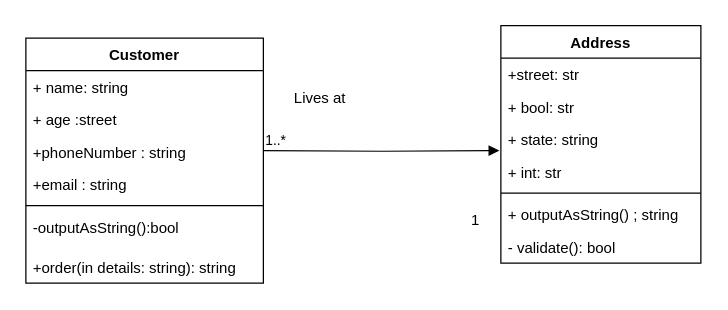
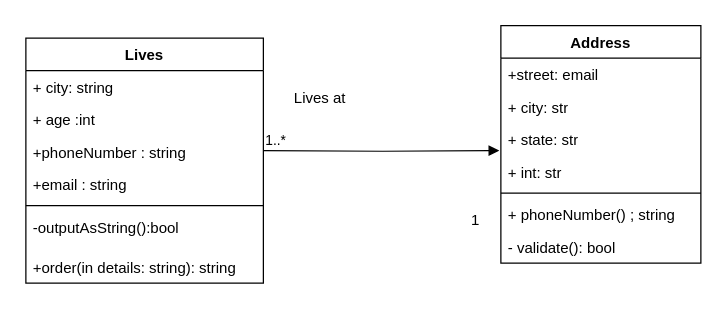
  <mxCell id="0" />
  <mxCell id="1" parent="0" />
- <mxCell id="2" value="Customer" style="swimlane;fontStyle=1;align=center;verticalAlign=top;childLayout=stackLayout;horizontal=1;startSize=26;horizontalStack=0;resizeParent=1;resizeParentMax=0;resizeLast=0;collapsible=1;marginBottom=0;whiteSpace=wrap;html=1;" vertex="1" parent="1"><mxGeometry x="20" y="30" width="190" height="196" as="geometry" /></mxCell>
- <mxCell id="3" value="+ name: string" style="text;strokeColor=none;fillColor=none;align=left;verticalAlign=top;spacingLeft=4;spacingRight=4;overflow=hidden;rotatable=0;points=[[0,0.5],[1,0.5]];portConstraint=eastwest;whiteSpace=wrap;html=1;" vertex="1" parent="2"><mxGeometry y="26" width="190" height="26" as="geometry" /></mxCell>
- <mxCell id="4" value="+ age :street&amp;nbsp;" style="text;strokeColor=none;fillColor=none;align=left;verticalAlign=top;spacingLeft=4;spacingRight=4;overflow=hidden;rotatable=0;points=[[0,0.5],[1,0.5]];portConstraint=eastwest;whiteSpace=wrap;html=1;" vertex="1" parent="2"><mxGeometry y="52" width="190" height="26" as="geometry" /></mxCell>
+ <mxCell id="2" value="Lives" style="swimlane;fontStyle=1;align=center;verticalAlign=top;childLayout=stackLayout;horizontal=1;startSize=26;horizontalStack=0;resizeParent=1;resizeParentMax=0;resizeLast=0;collapsible=1;marginBottom=0;whiteSpace=wrap;html=1;" vertex="1" parent="1"><mxGeometry x="20" y="30" width="190" height="196" as="geometry" /></mxCell>
+ <mxCell id="3" value="+ city: string" style="text;strokeColor=none;fillColor=none;align=left;verticalAlign=top;spacingLeft=4;spacingRight=4;overflow=hidden;rotatable=0;points=[[0,0.5],[1,0.5]];portConstraint=eastwest;whiteSpace=wrap;html=1;" vertex="1" parent="2"><mxGeometry y="26" width="190" height="26" as="geometry" /></mxCell>
+ <mxCell id="4" value="+ age :int&amp;nbsp;" style="text;strokeColor=none;fillColor=none;align=left;verticalAlign=top;spacingLeft=4;spacingRight=4;overflow=hidden;rotatable=0;points=[[0,0.5],[1,0.5]];portConstraint=eastwest;whiteSpace=wrap;html=1;" vertex="1" parent="2"><mxGeometry y="52" width="190" height="26" as="geometry" /></mxCell>
  <mxCell id="5" value="+phoneNumber : string" style="text;strokeColor=none;fillColor=none;align=left;verticalAlign=top;spacingLeft=4;spacingRight=4;overflow=hidden;rotatable=0;points=[[0,0.5],[1,0.5]];portConstraint=eastwest;whiteSpace=wrap;html=1;" vertex="1" parent="2"><mxGeometry y="78" width="190" height="26" as="geometry" /></mxCell>
  <mxCell id="6" value="+email : string" style="text;strokeColor=none;fillColor=none;align=left;verticalAlign=top;spacingLeft=4;spacingRight=4;overflow=hidden;rotatable=0;points=[[0,0.5],[1,0.5]];portConstraint=eastwest;whiteSpace=wrap;html=1;" vertex="1" parent="2"><mxGeometry y="104" width="190" height="26" as="geometry" /></mxCell>
  <mxCell id="7" value="" style="line;strokeWidth=1;fillColor=none;align=left;verticalAlign=middle;spacingTop=-1;spacingLeft=3;spacingRight=3;rotatable=0;labelPosition=right;points=[];portConstraint=eastwest;strokeColor=inherit;" vertex="1" parent="2"><mxGeometry y="130" width="190" height="8" as="geometry" /></mxCell>
  <mxCell id="8" value="-outputAsString():bool" style="text;strokeColor=none;fillColor=none;align=left;verticalAlign=top;spacingLeft=4;spacingRight=4;overflow=hidden;rotatable=0;points=[[0,0.5],[1,0.5]];portConstraint=eastwest;whiteSpace=wrap;html=1;" vertex="1" parent="2"><mxGeometry y="138" width="190" height="32" as="geometry" /></mxCell>
  <mxCell id="9" value="+order(in details: string): string" style="text;strokeColor=none;fillColor=none;align=left;verticalAlign=top;spacingLeft=4;spacingRight=4;overflow=hidden;rotatable=0;points=[[0,0.5],[1,0.5]];portConstraint=eastwest;whiteSpace=wrap;html=1;" vertex="1" parent="2"><mxGeometry y="170" width="190" height="26" as="geometry" /></mxCell>
  <mxCell id="10" value="Address" style="swimlane;fontStyle=1;align=center;verticalAlign=top;childLayout=stackLayout;horizontal=1;startSize=26;horizontalStack=0;resizeParent=1;resizeParentMax=0;resizeLast=0;collapsible=1;marginBottom=0;whiteSpace=wrap;html=1;" vertex="1" parent="1"><mxGeometry x="400" y="20" width="160" height="190" as="geometry" /></mxCell>
- <mxCell id="11" value="+street: str" style="text;strokeColor=none;fillColor=none;align=left;verticalAlign=top;spacingLeft=4;spacingRight=4;overflow=hidden;rotatable=0;points=[[0,0.5],[1,0.5]];portConstraint=eastwest;whiteSpace=wrap;html=1;" vertex="1" parent="10"><mxGeometry y="26" width="160" height="26" as="geometry" /></mxCell>
- <mxCell id="12" value="+ bool: str" style="text;strokeColor=none;fillColor=none;align=left;verticalAlign=top;spacingLeft=4;spacingRight=4;overflow=hidden;rotatable=0;points=[[0,0.5],[1,0.5]];portConstraint=eastwest;whiteSpace=wrap;html=1;" vertex="1" parent="10"><mxGeometry y="52" width="160" height="26" as="geometry" /></mxCell>
- <mxCell id="13" value="+ state: string" style="text;strokeColor=none;fillColor=none;align=left;verticalAlign=top;spacingLeft=4;spacingRight=4;overflow=hidden;rotatable=0;points=[[0,0.5],[1,0.5]];portConstraint=eastwest;whiteSpace=wrap;html=1;" vertex="1" parent="10"><mxGeometry y="78" width="160" height="26" as="geometry" /></mxCell>
+ <mxCell id="11" value="+street: email" style="text;strokeColor=none;fillColor=none;align=left;verticalAlign=top;spacingLeft=4;spacingRight=4;overflow=hidden;rotatable=0;points=[[0,0.5],[1,0.5]];portConstraint=eastwest;whiteSpace=wrap;html=1;" vertex="1" parent="10"><mxGeometry y="26" width="160" height="26" as="geometry" /></mxCell>
+ <mxCell id="12" value="+ city: str" style="text;strokeColor=none;fillColor=none;align=left;verticalAlign=top;spacingLeft=4;spacingRight=4;overflow=hidden;rotatable=0;points=[[0,0.5],[1,0.5]];portConstraint=eastwest;whiteSpace=wrap;html=1;" vertex="1" parent="10"><mxGeometry y="52" width="160" height="26" as="geometry" /></mxCell>
+ <mxCell id="13" value="+ state: str" style="text;strokeColor=none;fillColor=none;align=left;verticalAlign=top;spacingLeft=4;spacingRight=4;overflow=hidden;rotatable=0;points=[[0,0.5],[1,0.5]];portConstraint=eastwest;whiteSpace=wrap;html=1;" vertex="1" parent="10"><mxGeometry y="78" width="160" height="26" as="geometry" /></mxCell>
  <mxCell id="14" value="+ int: str" style="text;strokeColor=none;fillColor=none;align=left;verticalAlign=top;spacingLeft=4;spacingRight=4;overflow=hidden;rotatable=0;points=[[0,0.5],[1,0.5]];portConstraint=eastwest;whiteSpace=wrap;html=1;" vertex="1" parent="10"><mxGeometry y="104" width="160" height="26" as="geometry" /></mxCell>
  <mxCell id="15" value="" style="line;strokeWidth=1;fillColor=none;align=left;verticalAlign=middle;spacingTop=-1;spacingLeft=3;spacingRight=3;rotatable=0;labelPosition=right;points=[];portConstraint=eastwest;strokeColor=inherit;" vertex="1" parent="10"><mxGeometry y="130" width="160" height="8" as="geometry" /></mxCell>
- <mxCell id="16" value="+ outputAsString() ; string" style="text;strokeColor=none;fillColor=none;align=left;verticalAlign=top;spacingLeft=4;spacingRight=4;overflow=hidden;rotatable=0;points=[[0,0.5],[1,0.5]];portConstraint=eastwest;whiteSpace=wrap;html=1;" vertex="1" parent="10"><mxGeometry y="138" width="160" height="26" as="geometry" /></mxCell>
+ <mxCell id="16" value="+ phoneNumber() ; string" style="text;strokeColor=none;fillColor=none;align=left;verticalAlign=top;spacingLeft=4;spacingRight=4;overflow=hidden;rotatable=0;points=[[0,0.5],[1,0.5]];portConstraint=eastwest;whiteSpace=wrap;html=1;" vertex="1" parent="10"><mxGeometry y="138" width="160" height="26" as="geometry" /></mxCell>
  <mxCell id="17" value="- validate(): bool" style="text;strokeColor=none;fillColor=none;align=left;verticalAlign=top;spacingLeft=4;spacingRight=4;overflow=hidden;rotatable=0;points=[[0,0.5],[1,0.5]];portConstraint=eastwest;whiteSpace=wrap;html=1;" vertex="1" parent="10"><mxGeometry y="164" width="160" height="26" as="geometry" /></mxCell>
  <mxCell id="18" value="" style="endArrow=block;endFill=1;html=1;edgeStyle=orthogonalEdgeStyle;align=left;verticalAlign=top;rounded=0;entryX=-0.008;entryY=0.846;entryDx=0;entryDy=0;entryPerimeter=0;" edge="1" parent="1" target="13"><mxGeometry x="-1" relative="1" as="geometry"><mxPoint x="210" y="120" as="sourcePoint" /><mxPoint x="370" y="120" as="targetPoint" /></mxGeometry></mxCell>
  <mxCell id="19" value="1..*" style="edgeLabel;resizable=0;html=1;align=left;verticalAlign=bottom;" connectable="0" vertex="1" parent="18"><mxGeometry x="-1" relative="1" as="geometry" /></mxCell>
  <mxCell id="20" value="Lives at" style="text;html=1;align=center;verticalAlign=middle;resizable=0;points=[];autosize=1;strokeColor=none;fillColor=none;" vertex="1" parent="1"><mxGeometry x="225" y="63" width="60" height="30" as="geometry" /></mxCell>
  <mxCell id="21" value="1&lt;br&gt;" style="text;html=1;strokeColor=none;fillColor=none;align=center;verticalAlign=middle;whiteSpace=wrap;rounded=0;" vertex="1" parent="1"><mxGeometry x="370" y="168" width="20" height="16" as="geometry" /></mxCell>
